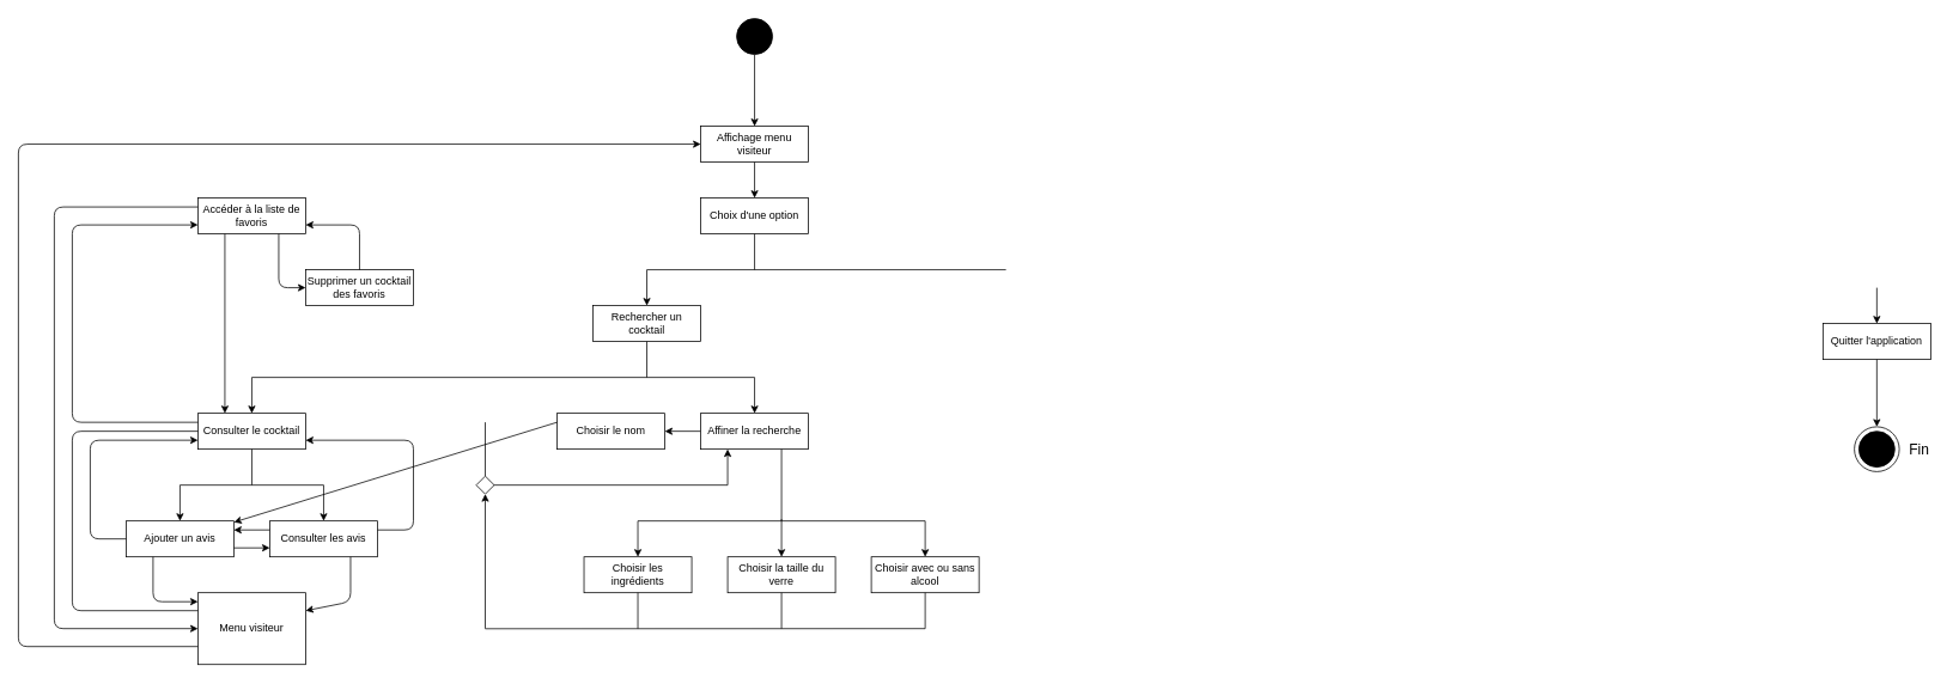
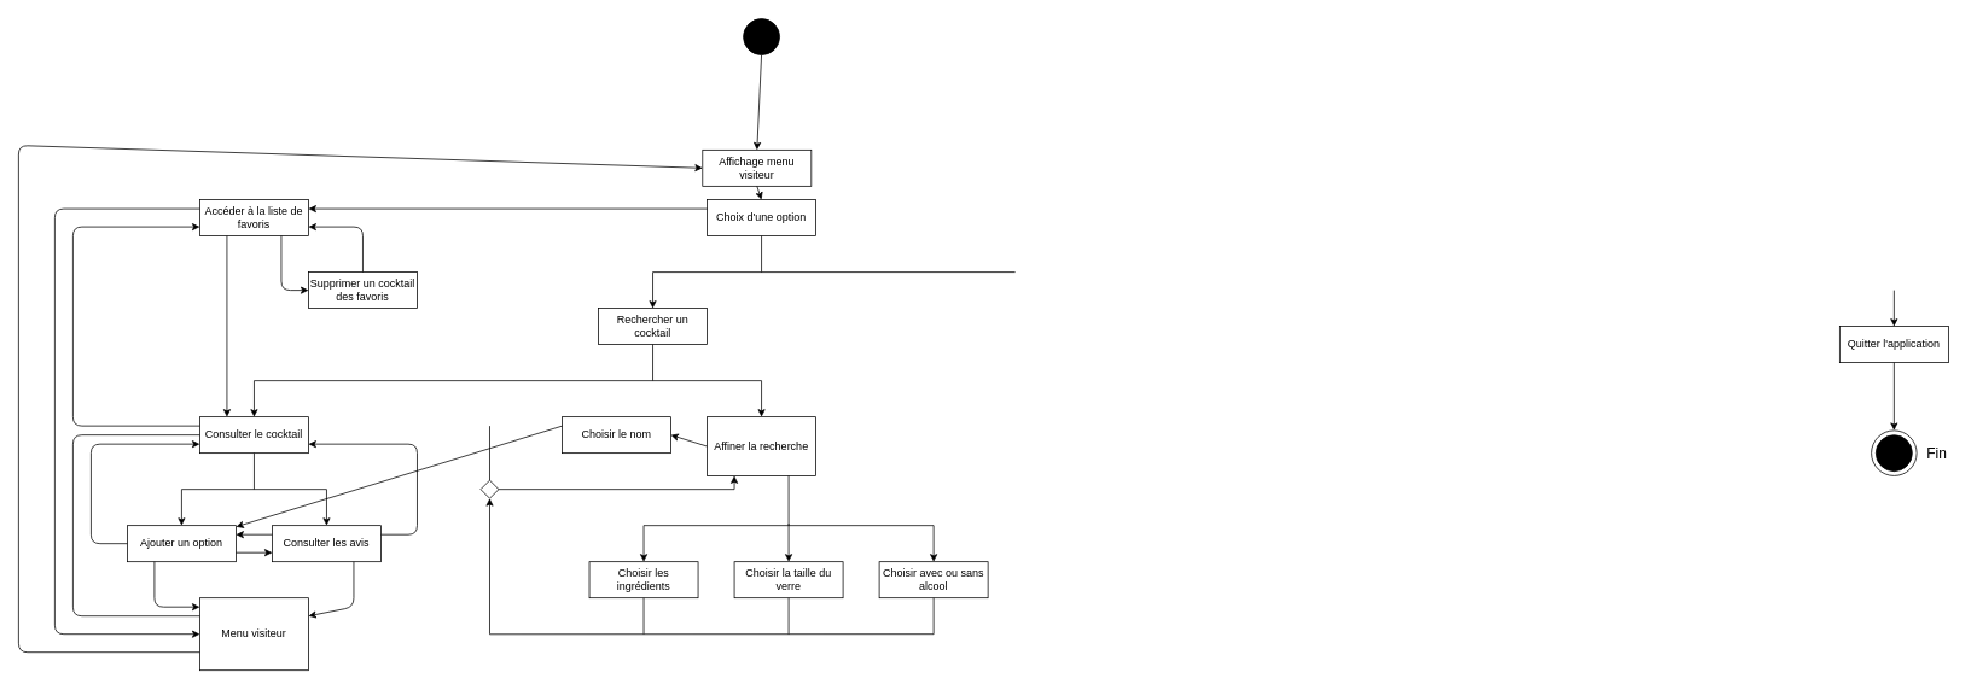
  <mxCell id="0" />
  <mxCell id="1" parent="0" />
  <mxCell id="2" value="" style="ellipse;whiteSpace=wrap;html=1;aspect=fixed;fillColor=#000000;" vertex="1" parent="1"><mxGeometry x="820" y="20" width="40" height="40" as="geometry" /></mxCell>
- <mxCell id="3" value="Affichage menu visiteur" style="rounded=0;whiteSpace=wrap;html=1;fillColor=#FFFFFF;" vertex="1" parent="1"><mxGeometry x="780" y="140" width="120" height="40" as="geometry" /></mxCell>
+ <mxCell id="3" value="Affichage menu visiteur" style="rounded=0;whiteSpace=wrap;html=1;fillColor=#FFFFFF;" vertex="1" parent="1"><mxGeometry x="775" y="165" width="120" height="40" as="geometry" /></mxCell>
  <mxCell id="4" value="" style="endArrow=none;html=1;" edge="1" parent="1"><mxGeometry width="50" height="50" relative="1" as="geometry"><mxPoint x="720" y="300" as="sourcePoint" /><mxPoint x="1120" y="300" as="targetPoint" /></mxGeometry></mxCell>
  <mxCell id="5" value="" style="endArrow=classic;html=1;entryX=0.5;entryY=0;entryDx=0;entryDy=0;exitX=0.5;exitY=1;exitDx=0;exitDy=0;" edge="1" parent="1" source="2" target="3"><mxGeometry width="50" height="50" relative="1" as="geometry"><mxPoint x="780" y="200" as="sourcePoint" /><mxPoint x="780" y="240" as="targetPoint" /></mxGeometry></mxCell>
  <mxCell id="6" value="Rechercher un cocktail" style="rounded=0;whiteSpace=wrap;html=1;fillColor=#FFFFFF;" vertex="1" parent="1"><mxGeometry x="660" y="340" width="120" height="40" as="geometry" /></mxCell>
  <mxCell id="7" value="" style="endArrow=classic;html=1;entryX=0.5;entryY=0;entryDx=0;entryDy=0;" edge="1" parent="1" target="6"><mxGeometry width="50" height="50" relative="1" as="geometry"><mxPoint x="720" y="300" as="sourcePoint" /><mxPoint x="970" y="350" as="targetPoint" /></mxGeometry></mxCell>
  <mxCell id="8" value="Quitter l'application" style="rounded=0;whiteSpace=wrap;html=1;fillColor=#FFFFFF;" vertex="1" parent="1"><mxGeometry x="2030" y="360" width="120" height="40" as="geometry" /></mxCell>
  <mxCell id="9" value="" style="endArrow=classic;html=1;entryX=0.5;entryY=0;entryDx=0;entryDy=0;" edge="1" parent="1" target="8"><mxGeometry width="50" height="50" relative="1" as="geometry"><mxPoint x="2090" y="320" as="sourcePoint" /><mxPoint x="1940" y="370" as="targetPoint" /></mxGeometry></mxCell>
  <mxCell id="10" value="" style="ellipse;whiteSpace=wrap;html=1;aspect=fixed;fillColor=none;" vertex="1" parent="1"><mxGeometry x="2065" y="475" width="50" height="50" as="geometry" /></mxCell>
  <mxCell id="11" value="" style="ellipse;whiteSpace=wrap;html=1;aspect=fixed;fillColor=#000000;" vertex="1" parent="1"><mxGeometry x="2070" y="480" width="40" height="40" as="geometry" /></mxCell>
  <mxCell id="12" value="" style="endArrow=classic;html=1;exitX=0.5;exitY=1;exitDx=0;exitDy=0;entryX=0.5;entryY=0;entryDx=0;entryDy=0;" edge="1" parent="1" source="8" target="10"><mxGeometry width="50" height="50" relative="1" as="geometry"><mxPoint x="2085" y="490" as="sourcePoint" /><mxPoint x="2090" y="450" as="targetPoint" /></mxGeometry></mxCell>
  <mxCell id="13" value="&lt;font style=&quot;font-size: 16px&quot;&gt;Fin&lt;/font&gt;" style="text;html=1;strokeColor=none;fillColor=none;align=center;verticalAlign=middle;whiteSpace=wrap;rounded=0;" vertex="1" parent="1"><mxGeometry x="2115" y="490" width="45" height="20" as="geometry" /></mxCell>
  <mxCell id="14" value="Choix d'une option" style="rounded=0;whiteSpace=wrap;html=1;fillColor=#FFFFFF;" vertex="1" parent="1"><mxGeometry x="780" y="220" width="120" height="40" as="geometry" /></mxCell>
  <mxCell id="15" value="" style="endArrow=none;html=1;" edge="1" parent="1"><mxGeometry width="50" height="50" relative="1" as="geometry"><mxPoint x="840" y="300" as="sourcePoint" /><mxPoint x="840" y="260" as="targetPoint" /></mxGeometry></mxCell>
  <mxCell id="16" value="" style="endArrow=classic;html=1;entryX=0.5;entryY=0;entryDx=0;entryDy=0;exitX=0.5;exitY=1;exitDx=0;exitDy=0;" edge="1" parent="1" source="3" target="14"><mxGeometry width="50" height="50" relative="1" as="geometry"><mxPoint x="850" y="70" as="sourcePoint" /><mxPoint x="850" y="150" as="targetPoint" /></mxGeometry></mxCell>
  <mxCell id="17" value="" style="endArrow=none;html=1;" edge="1" parent="1"><mxGeometry width="50" height="50" relative="1" as="geometry"><mxPoint x="280" y="420" as="sourcePoint" /><mxPoint x="840" y="420" as="targetPoint" /></mxGeometry></mxCell>
  <mxCell id="18" value="Choisir le nom" style="rounded=0;whiteSpace=wrap;html=1;fillColor=#FFFFFF;" vertex="1" parent="1"><mxGeometry x="620" y="460" width="120" height="40" as="geometry" /></mxCell>
  <mxCell id="19" value="" style="endArrow=classic;html=1;entryX=1;entryY=0.5;entryDx=0;entryDy=0;exitX=0;exitY=0.5;exitDx=0;exitDy=0;" edge="1" parent="1" source="28" target="18"><mxGeometry width="50" height="50" relative="1" as="geometry"><mxPoint x="560" y="540" as="sourcePoint" /><mxPoint x="1130" y="590" as="targetPoint" /></mxGeometry></mxCell>
  <mxCell id="20" value="Choisir les ingrédients" style="rounded=0;whiteSpace=wrap;html=1;fillColor=#FFFFFF;" vertex="1" parent="1"><mxGeometry x="650" y="620" width="120" height="40" as="geometry" /></mxCell>
  <mxCell id="21" value="" style="endArrow=classic;html=1;entryX=0.5;entryY=0;entryDx=0;entryDy=0;" edge="1" parent="1" target="20"><mxGeometry width="50" height="50" relative="1" as="geometry"><mxPoint x="710" y="580" as="sourcePoint" /><mxPoint x="990" y="507.86" as="targetPoint" /></mxGeometry></mxCell>
  <mxCell id="22" value="" style="endArrow=none;html=1;" edge="1" parent="1"><mxGeometry width="50" height="50" relative="1" as="geometry"><mxPoint x="720" y="420" as="sourcePoint" /><mxPoint x="720" y="380" as="targetPoint" /></mxGeometry></mxCell>
  <mxCell id="23" value="Choisir la taille du verre" style="rounded=0;whiteSpace=wrap;html=1;fillColor=#FFFFFF;" vertex="1" parent="1"><mxGeometry x="810" y="620" width="120" height="40" as="geometry" /></mxCell>
  <mxCell id="24" value="Choisir avec ou sans alcool" style="rounded=0;whiteSpace=wrap;html=1;fillColor=#FFFFFF;" vertex="1" parent="1"><mxGeometry x="970" y="620" width="120" height="40" as="geometry" /></mxCell>
  <mxCell id="25" value="" style="endArrow=classic;html=1;entryX=0.5;entryY=0;entryDx=0;entryDy=0;" edge="1" parent="1" target="24"><mxGeometry width="50" height="50" relative="1" as="geometry"><mxPoint x="1030" y="580" as="sourcePoint" /><mxPoint x="990" y="617.86" as="targetPoint" /></mxGeometry></mxCell>
  <mxCell id="26" value="" style="endArrow=none;html=1;" edge="1" parent="1"><mxGeometry width="50" height="50" relative="1" as="geometry"><mxPoint x="710" y="700" as="sourcePoint" /><mxPoint x="710" y="660" as="targetPoint" /></mxGeometry></mxCell>
  <mxCell id="27" value="" style="endArrow=classic;html=1;" edge="1" parent="1" target="23"><mxGeometry width="50" height="50" relative="1" as="geometry"><mxPoint x="870" y="577.86" as="sourcePoint" /><mxPoint x="1190" y="687.86" as="targetPoint" /></mxGeometry></mxCell>
- <mxCell id="28" value="Affiner la recherche" style="rounded=0;whiteSpace=wrap;html=1;fillColor=#FFFFFF;" vertex="1" parent="1"><mxGeometry x="780" y="460" width="120" height="40" as="geometry" /></mxCell>
+ <mxCell id="28" value="Affiner la recherche" style="rounded=0;whiteSpace=wrap;html=1;fillColor=#FFFFFF;" vertex="1" parent="1"><mxGeometry x="780" y="460" width="120" height="65" as="geometry" /></mxCell>
  <mxCell id="29" value="" style="endArrow=classic;html=1;entryX=0.5;entryY=0;entryDx=0;entryDy=0;" edge="1" parent="1" target="28"><mxGeometry width="50" height="50" relative="1" as="geometry"><mxPoint x="840" y="420" as="sourcePoint" /><mxPoint x="680" y="350" as="targetPoint" /></mxGeometry></mxCell>
  <mxCell id="30" value="Consulter le cocktail" style="rounded=0;whiteSpace=wrap;html=1;fillColor=#FFFFFF;" vertex="1" parent="1"><mxGeometry x="220" y="460" width="120" height="40" as="geometry" /></mxCell>
  <mxCell id="31" value="" style="endArrow=classic;html=1;entryX=0.5;entryY=0;entryDx=0;entryDy=0;" edge="1" parent="1" target="30"><mxGeometry width="50" height="50" relative="1" as="geometry"><mxPoint x="280" y="420" as="sourcePoint" /><mxPoint x="120" y="350" as="targetPoint" /></mxGeometry></mxCell>
  <mxCell id="32" value="" style="endArrow=none;html=1;" edge="1" parent="1"><mxGeometry width="50" height="50" relative="1" as="geometry"><mxPoint x="710" y="580" as="sourcePoint" /><mxPoint x="1030" y="580" as="targetPoint" /></mxGeometry></mxCell>
  <mxCell id="33" value="" style="endArrow=none;html=1;entryX=0.75;entryY=1;entryDx=0;entryDy=0;entryPerimeter=0;" edge="1" parent="1" target="28"><mxGeometry width="50" height="50" relative="1" as="geometry"><mxPoint x="870" y="580" as="sourcePoint" /><mxPoint x="882" y="500" as="targetPoint" /></mxGeometry></mxCell>
  <mxCell id="34" value="Consulter les avis" style="rounded=0;whiteSpace=wrap;html=1;fillColor=#FFFFFF;" vertex="1" parent="1"><mxGeometry x="300" y="580" width="120" height="40" as="geometry" /></mxCell>
  <mxCell id="35" value="" style="endArrow=classic;html=1;entryX=0.5;entryY=0;entryDx=0;entryDy=0;" edge="1" parent="1" target="34"><mxGeometry width="50" height="50" relative="1" as="geometry"><mxPoint x="360" y="540" as="sourcePoint" /><mxPoint x="680" y="650" as="targetPoint" /></mxGeometry></mxCell>
  <mxCell id="36" value="" style="endArrow=none;html=1;entryX=0.5;entryY=1;entryDx=0;entryDy=0;" edge="1" parent="1"><mxGeometry width="50" height="50" relative="1" as="geometry"><mxPoint x="280" y="540" as="sourcePoint" /><mxPoint x="280" y="500" as="targetPoint" /></mxGeometry></mxCell>
  <mxCell id="37" value="" style="endArrow=classic;html=1;entryX=1;entryY=0.5;entryDx=0;entryDy=0;exitX=1;exitY=0.25;exitDx=0;exitDy=0;" edge="1" parent="1" source="34"><mxGeometry width="50" height="50" relative="1" as="geometry"><mxPoint x="460" y="490" as="sourcePoint" /><mxPoint x="340" y="490" as="targetPoint" /><Array as="points"><mxPoint x="460" y="590" /><mxPoint x="460" y="490" /></Array></mxGeometry></mxCell>
  <mxCell id="38" value="" style="endArrow=none;html=1;" edge="1" parent="1"><mxGeometry width="50" height="50" relative="1" as="geometry"><mxPoint x="200" y="540" as="sourcePoint" /><mxPoint x="360" y="540" as="targetPoint" /></mxGeometry></mxCell>
  <mxCell id="39" value="Menu visiteur" style="rounded=0;whiteSpace=wrap;html=1;fillColor=#FFFFFF;" vertex="1" parent="1"><mxGeometry x="220" y="660" width="120" height="80" as="geometry" /></mxCell>
  <mxCell id="40" value="" style="endArrow=classic;html=1;exitX=0;exitY=0.25;exitDx=0;exitDy=0;" edge="1" parent="1" source="18" target="50"><mxGeometry width="50" height="50" relative="1" as="geometry"><mxPoint x="790" y="490" as="sourcePoint" /><mxPoint x="670" y="490" as="targetPoint" /></mxGeometry></mxCell>
  <mxCell id="41" value="" style="endArrow=none;html=1;entryX=0.5;entryY=1;entryDx=0;entryDy=0;" edge="1" parent="1"><mxGeometry width="50" height="50" relative="1" as="geometry"><mxPoint x="870" y="700" as="sourcePoint" /><mxPoint x="870" y="660" as="targetPoint" /></mxGeometry></mxCell>
  <mxCell id="42" value="" style="endArrow=none;html=1;" edge="1" parent="1"><mxGeometry width="50" height="50" relative="1" as="geometry"><mxPoint x="540" y="700.14" as="sourcePoint" /><mxPoint x="1030" y="700" as="targetPoint" /></mxGeometry></mxCell>
  <mxCell id="43" value="" style="endArrow=none;html=1;entryX=0.5;entryY=1;entryDx=0;entryDy=0;" edge="1" parent="1"><mxGeometry width="50" height="50" relative="1" as="geometry"><mxPoint x="1030" y="700" as="sourcePoint" /><mxPoint x="1030" y="660" as="targetPoint" /></mxGeometry></mxCell>
  <mxCell id="44" value="" style="endArrow=none;html=1;exitX=1;exitY=0.5;exitDx=0;exitDy=0;" edge="1" parent="1"><mxGeometry width="50" height="50" relative="1" as="geometry"><mxPoint x="550" y="540" as="sourcePoint" /><mxPoint x="810" y="540" as="targetPoint" /></mxGeometry></mxCell>
  <mxCell id="45" value="" style="endArrow=classic;html=1;entryX=0.25;entryY=1;entryDx=0;entryDy=0;" edge="1" parent="1" target="28"><mxGeometry width="50" height="50" relative="1" as="geometry"><mxPoint x="810" y="540" as="sourcePoint" /><mxPoint x="720" y="627.86" as="targetPoint" /></mxGeometry></mxCell>
  <mxCell id="46" value="" style="endArrow=classic;html=1;entryX=0.5;entryY=1;entryDx=0;entryDy=0;" edge="1" parent="1"><mxGeometry width="50" height="50" relative="1" as="geometry"><mxPoint x="540" y="700" as="sourcePoint" /><mxPoint x="540" y="550" as="targetPoint" /></mxGeometry></mxCell>
  <mxCell id="47" value="" style="endArrow=none;html=1;exitX=0.5;exitY=0;exitDx=0;exitDy=0;" edge="1" parent="1"><mxGeometry width="50" height="50" relative="1" as="geometry"><mxPoint x="540" y="530" as="sourcePoint" /><mxPoint x="540" y="470" as="targetPoint" /></mxGeometry></mxCell>
  <mxCell id="48" value="" style="rhombus;whiteSpace=wrap;html=1;fillColor=#FFFFFF;" vertex="1" parent="1"><mxGeometry x="530" y="530" width="20" height="20" as="geometry" /></mxCell>
  <mxCell id="49" value="Accéder à la liste de favoris" style="rounded=0;whiteSpace=wrap;html=1;fillColor=#FFFFFF;" vertex="1" parent="1"><mxGeometry x="220" y="220" width="120" height="40" as="geometry" /></mxCell>
- <mxCell id="50" value="Ajouter un avis" style="rounded=0;whiteSpace=wrap;html=1;fillColor=#FFFFFF;" vertex="1" parent="1"><mxGeometry x="140" y="580" width="120" height="40" as="geometry" /></mxCell>
+ <mxCell id="50" value="Ajouter un option" style="rounded=0;whiteSpace=wrap;html=1;fillColor=#FFFFFF;" vertex="1" parent="1"><mxGeometry x="140" y="580" width="120" height="40" as="geometry" /></mxCell>
  <mxCell id="51" value="" style="endArrow=classic;html=1;entryX=0.5;entryY=0;entryDx=0;entryDy=0;" edge="1" parent="1" target="50"><mxGeometry width="50" height="50" relative="1" as="geometry"><mxPoint x="200" y="540" as="sourcePoint" /><mxPoint x="430" y="640" as="targetPoint" /></mxGeometry></mxCell>
  <mxCell id="52" value="" style="endArrow=classic;html=1;exitX=0;exitY=0.25;exitDx=0;exitDy=0;entryX=1;entryY=0.25;entryDx=0;entryDy=0;" edge="1" parent="1" source="34" target="50"><mxGeometry width="50" height="50" relative="1" as="geometry"><mxPoint x="560" y="630" as="sourcePoint" /><mxPoint x="610" y="580" as="targetPoint" /></mxGeometry></mxCell>
  <mxCell id="53" value="" style="endArrow=classic;html=1;exitX=1;exitY=0.75;exitDx=0;exitDy=0;entryX=0;entryY=0.75;entryDx=0;entryDy=0;" edge="1" parent="1" source="50" target="34"><mxGeometry width="50" height="50" relative="1" as="geometry"><mxPoint x="310" y="600" as="sourcePoint" /><mxPoint x="270" y="600" as="targetPoint" /></mxGeometry></mxCell>
  <mxCell id="54" value="" style="endArrow=classic;html=1;exitX=0;exitY=0.5;exitDx=0;exitDy=0;entryX=0;entryY=0.75;entryDx=0;entryDy=0;" edge="1" parent="1" source="50" target="30"><mxGeometry width="50" height="50" relative="1" as="geometry"><mxPoint x="560" y="630" as="sourcePoint" /><mxPoint x="90" y="560" as="targetPoint" /><Array as="points"><mxPoint x="100" y="600" /><mxPoint x="100" y="490" /></Array></mxGeometry></mxCell>
  <mxCell id="55" value="" style="endArrow=classic;html=1;entryX=1;entryY=0.25;entryDx=0;entryDy=0;exitX=0.75;exitY=1;exitDx=0;exitDy=0;" edge="1" parent="1" source="34" target="39"><mxGeometry width="50" height="50" relative="1" as="geometry"><mxPoint x="560" y="630" as="sourcePoint" /><mxPoint x="610" y="580" as="targetPoint" /><Array as="points"><mxPoint x="390" y="670" /></Array></mxGeometry></mxCell>
  <mxCell id="56" value="" style="endArrow=classic;html=1;entryX=0;entryY=0.125;entryDx=0;entryDy=0;exitX=0.25;exitY=1;exitDx=0;exitDy=0;entryPerimeter=0;" edge="1" parent="1" source="50" target="39"><mxGeometry width="50" height="50" relative="1" as="geometry"><mxPoint x="560" y="630" as="sourcePoint" /><mxPoint x="610" y="580" as="targetPoint" /><Array as="points"><mxPoint x="170" y="670" /></Array></mxGeometry></mxCell>
  <mxCell id="57" value="" style="endArrow=classic;html=1;exitX=0;exitY=0.75;exitDx=0;exitDy=0;entryX=0;entryY=0.5;entryDx=0;entryDy=0;" edge="1" parent="1" source="39" target="3"><mxGeometry width="50" height="50" relative="1" as="geometry"><mxPoint x="560" y="630" as="sourcePoint" /><mxPoint x="440" y="330" as="targetPoint" /><Array as="points"><mxPoint x="20" y="720" /><mxPoint x="20" y="160" /></Array></mxGeometry></mxCell>
  <mxCell id="58" value="" style="endArrow=none;html=1;exitX=0;exitY=0.5;exitDx=0;exitDy=0;entryX=0;entryY=0.25;entryDx=0;entryDy=0;entryPerimeter=0;" edge="1" parent="1" source="30" target="39"><mxGeometry width="50" height="50" relative="1" as="geometry"><mxPoint x="560" y="630" as="sourcePoint" /><mxPoint x="610" y="580" as="targetPoint" /><Array as="points"><mxPoint x="80" y="480" /><mxPoint x="80" y="680" /></Array></mxGeometry></mxCell>
  <mxCell id="59" value="Supprimer un cocktail des favoris" style="rounded=0;whiteSpace=wrap;html=1;fillColor=#FFFFFF;" vertex="1" parent="1"><mxGeometry x="340" y="300" width="120" height="40" as="geometry" /></mxCell>
  <mxCell id="60" value="" style="endArrow=classic;html=1;entryX=0.25;entryY=0;entryDx=0;entryDy=0;exitX=0.25;exitY=1;exitDx=0;exitDy=0;" edge="1" parent="1" target="30" source="49"><mxGeometry width="50" height="50" relative="1" as="geometry"><mxPoint x="420" y="240" as="sourcePoint" /><mxPoint x="670" y="290" as="targetPoint" /></mxGeometry></mxCell>
  <mxCell id="61" value="" style="endArrow=classic;html=1;exitX=0;exitY=0.25;exitDx=0;exitDy=0;entryX=0;entryY=0.75;entryDx=0;entryDy=0;" edge="1" parent="1" source="30" target="49"><mxGeometry width="50" height="50" relative="1" as="geometry"><mxPoint x="260" y="270" as="sourcePoint" /><mxPoint x="236" y="260" as="targetPoint" /><Array as="points"><mxPoint x="80" y="470" /><mxPoint x="80" y="250" /></Array></mxGeometry></mxCell>
+ <mxCell id="62" value="" style="endArrow=classic;html=1;exitX=0;exitY=0.25;exitDx=0;exitDy=0;entryX=1;entryY=0.25;entryDx=0;entryDy=0;" edge="1" parent="1" source="14" target="49"><mxGeometry width="50" height="50" relative="1" as="geometry"><mxPoint x="680" y="530" as="sourcePoint" /><mxPoint x="730" y="480" as="targetPoint" /></mxGeometry></mxCell>
  <mxCell id="63" value="" style="endArrow=classic;html=1;exitX=0.75;exitY=1;exitDx=0;exitDy=0;entryX=0;entryY=0.5;entryDx=0;entryDy=0;" edge="1" parent="1" source="49" target="59"><mxGeometry width="50" height="50" relative="1" as="geometry"><mxPoint x="680" y="530" as="sourcePoint" /><mxPoint x="730" y="480" as="targetPoint" /><Array as="points"><mxPoint x="310" y="320" /></Array></mxGeometry></mxCell>
  <mxCell id="64" value="" style="endArrow=classic;html=1;entryX=1;entryY=0.75;entryDx=0;entryDy=0;exitX=0.5;exitY=0;exitDx=0;exitDy=0;" edge="1" parent="1" source="59" target="49"><mxGeometry width="50" height="50" relative="1" as="geometry"><mxPoint x="680" y="530" as="sourcePoint" /><mxPoint x="730" y="480" as="targetPoint" /><Array as="points"><mxPoint x="400" y="250" /></Array></mxGeometry></mxCell>
  <mxCell id="65" value="" style="endArrow=classic;html=1;exitX=0;exitY=0.25;exitDx=0;exitDy=0;entryX=0;entryY=0.5;entryDx=0;entryDy=0;" edge="1" parent="1" source="49" target="39"><mxGeometry width="50" height="50" relative="1" as="geometry"><mxPoint x="680" y="530" as="sourcePoint" /><mxPoint x="730" y="480" as="targetPoint" /><Array as="points"><mxPoint x="60" y="230" /><mxPoint x="60" y="700" /></Array></mxGeometry></mxCell>
